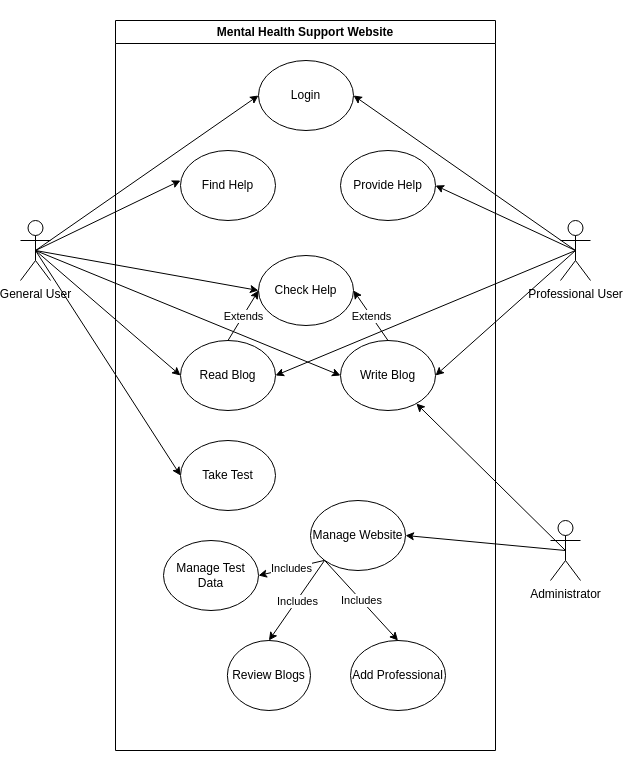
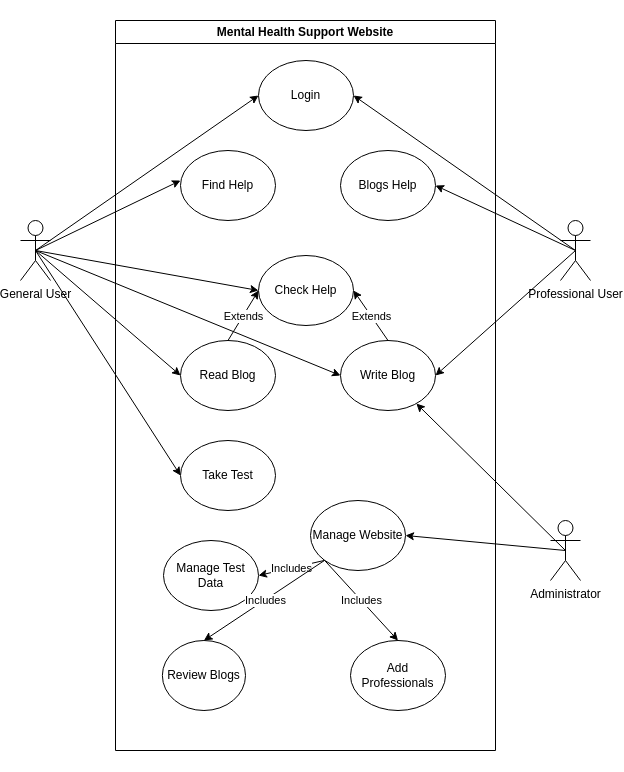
  <mxCell id="0" />
  <mxCell id="1" parent="0" />
  <mxCell id="2" value="Mental Health Support Website" style="swimlane;whiteSpace=wrap;html=1;" vertex="1" parent="1"><mxGeometry x="115" y="20" width="380" height="730" as="geometry" /></mxCell>
  <mxCell id="3" value="Login" style="ellipse;whiteSpace=wrap;html=1;" vertex="1" parent="2"><mxGeometry x="143" y="40" width="95" height="70" as="geometry" /></mxCell>
  <mxCell id="4" value="Find Help" style="ellipse;whiteSpace=wrap;html=1;" vertex="1" parent="2"><mxGeometry x="65" y="130" width="95" height="70" as="geometry" /></mxCell>
  <mxCell id="5" value="Read Blog" style="ellipse;whiteSpace=wrap;html=1;" vertex="1" parent="2"><mxGeometry x="65" y="320" width="95" height="70" as="geometry" /></mxCell>
  <mxCell id="6" value="Write Blog" style="ellipse;whiteSpace=wrap;html=1;" vertex="1" parent="2"><mxGeometry x="225" y="320" width="95" height="70" as="geometry" /></mxCell>
- <mxCell id="7" value="Provide Help" style="ellipse;whiteSpace=wrap;html=1;" vertex="1" parent="2"><mxGeometry x="225" y="130" width="95" height="70" as="geometry" /></mxCell>
+ <mxCell id="7" value="Blogs Help" style="ellipse;whiteSpace=wrap;html=1;" vertex="1" parent="2"><mxGeometry x="225" y="130" width="95" height="70" as="geometry" /></mxCell>
  <mxCell id="8" value="Take Test" style="ellipse;whiteSpace=wrap;html=1;" vertex="1" parent="2"><mxGeometry x="65" y="420" width="95" height="70" as="geometry" /></mxCell>
  <mxCell id="9" value="Check Help" style="ellipse;whiteSpace=wrap;html=1;" vertex="1" parent="2"><mxGeometry x="143" y="235" width="95" height="70" as="geometry" /></mxCell>
  <mxCell id="10" value="" style="endArrow=classic;html=1;rounded=0;exitX=0.5;exitY=0;exitDx=0;exitDy=0;entryX=0;entryY=0.5;entryDx=0;entryDy=0;" edge="1" parent="2" source="5" target="9"><mxGeometry relative="1" as="geometry"><mxPoint x="205" y="310" as="sourcePoint" /><mxPoint x="305" y="310" as="targetPoint" /></mxGeometry></mxCell>
  <mxCell id="11" value="Extends" style="edgeLabel;resizable=0;html=1;align=center;verticalAlign=middle;" connectable="0" vertex="1" parent="10"><mxGeometry relative="1" as="geometry" /></mxCell>
  <mxCell id="12" value="" style="endArrow=classic;html=1;rounded=0;exitX=0.5;exitY=0;exitDx=0;exitDy=0;entryX=1;entryY=0.5;entryDx=0;entryDy=0;" edge="1" parent="2" source="6" target="9"><mxGeometry relative="1" as="geometry"><mxPoint x="235" y="290" as="sourcePoint" /><mxPoint x="335" y="290" as="targetPoint" /></mxGeometry></mxCell>
  <mxCell id="13" value="Extends" style="edgeLabel;resizable=0;html=1;align=center;verticalAlign=middle;" connectable="0" vertex="1" parent="12"><mxGeometry relative="1" as="geometry" /></mxCell>
  <mxCell id="14" value="Manage Website" style="ellipse;whiteSpace=wrap;html=1;" vertex="1" parent="2"><mxGeometry x="195" y="480" width="95" height="70" as="geometry" /></mxCell>
- <mxCell id="15" value="Review Blogs" style="ellipse;whiteSpace=wrap;html=1;aspect=fixed;" vertex="1" parent="2"><mxGeometry x="111.87" y="620" width="83.13" height="70" as="geometry" /></mxCell>
- <mxCell id="16" value="Add Professional" style="ellipse;whiteSpace=wrap;html=1;" vertex="1" parent="2"><mxGeometry x="235" y="620" width="95" height="70" as="geometry" /></mxCell>
+ <mxCell id="15" value="Review Blogs" style="ellipse;whiteSpace=wrap;html=1;aspect=fixed;" vertex="1" parent="2"><mxGeometry x="46.87" y="620" width="83.13" height="70" as="geometry" /></mxCell>
+ <mxCell id="16" value="Add Professionals" style="ellipse;whiteSpace=wrap;html=1;" vertex="1" parent="2"><mxGeometry x="235" y="620" width="95" height="70" as="geometry" /></mxCell>
  <mxCell id="17" value="Manage Test Data" style="ellipse;whiteSpace=wrap;html=1;" vertex="1" parent="2"><mxGeometry x="48" y="520" width="95" height="70" as="geometry" /></mxCell>
  <mxCell id="18" value="" style="endArrow=classic;html=1;rounded=0;exitX=0;exitY=1;exitDx=0;exitDy=0;entryX=1;entryY=0.5;entryDx=0;entryDy=0;" edge="1" parent="2" source="14" target="17"><mxGeometry relative="1" as="geometry"><mxPoint x="-65" y="660" as="sourcePoint" /><mxPoint x="35" y="660" as="targetPoint" /></mxGeometry></mxCell>
  <mxCell id="19" value="Includes" style="edgeLabel;resizable=0;html=1;align=center;verticalAlign=middle;" connectable="0" vertex="1" parent="18"><mxGeometry relative="1" as="geometry" /></mxCell>
  <mxCell id="20" value="" style="endArrow=classic;html=1;rounded=0;exitX=0;exitY=1;exitDx=0;exitDy=0;entryX=0.5;entryY=0;entryDx=0;entryDy=0;" edge="1" parent="2" source="14" target="16"><mxGeometry relative="1" as="geometry"><mxPoint x="-65" y="660" as="sourcePoint" /><mxPoint x="35" y="660" as="targetPoint" /></mxGeometry></mxCell>
  <mxCell id="21" value="Includes" style="edgeLabel;resizable=0;html=1;align=center;verticalAlign=middle;" connectable="0" vertex="1" parent="20"><mxGeometry relative="1" as="geometry" /></mxCell>
  <mxCell id="22" value="" style="endArrow=classic;html=1;rounded=0;exitX=0;exitY=1;exitDx=0;exitDy=0;entryX=0.5;entryY=0;entryDx=0;entryDy=0;" edge="1" parent="2" source="14" target="15"><mxGeometry relative="1" as="geometry"><mxPoint x="205" y="550" as="sourcePoint" /><mxPoint x="35" y="660" as="targetPoint" /></mxGeometry></mxCell>
  <mxCell id="23" value="Includes" style="edgeLabel;resizable=0;html=1;align=center;verticalAlign=middle;" connectable="0" vertex="1" parent="22"><mxGeometry relative="1" as="geometry" /></mxCell>
  <mxCell id="24" value="General User" style="shape=umlActor;verticalLabelPosition=bottom;verticalAlign=top;html=1;outlineConnect=0;" vertex="1" parent="1"><mxGeometry x="20" y="220" width="30" height="60" as="geometry" /></mxCell>
  <mxCell id="25" value="Professional User" style="shape=umlActor;verticalLabelPosition=bottom;verticalAlign=top;html=1;outlineConnect=0;" vertex="1" parent="1"><mxGeometry x="560" y="220" width="30" height="60" as="geometry" /></mxCell>
  <mxCell id="26" value="Administrator" style="shape=umlActor;verticalLabelPosition=bottom;verticalAlign=top;html=1;outlineConnect=0;" vertex="1" parent="1"><mxGeometry x="550" y="520" width="30" height="60" as="geometry" /></mxCell>
  <mxCell id="27" value="" style="endArrow=classic;html=1;rounded=0;exitX=0.5;exitY=0.5;exitDx=0;exitDy=0;exitPerimeter=0;entryX=0;entryY=0.5;entryDx=0;entryDy=0;" edge="1" parent="1" source="24" target="3"><mxGeometry width="50" height="50" relative="1" as="geometry"><mxPoint x="350" y="420" as="sourcePoint" /><mxPoint x="400" y="370" as="targetPoint" /></mxGeometry></mxCell>
  <mxCell id="28" value="" style="endArrow=classic;html=1;rounded=0;entryX=0;entryY=0.429;entryDx=0;entryDy=0;entryPerimeter=0;exitX=0.5;exitY=0.5;exitDx=0;exitDy=0;exitPerimeter=0;" edge="1" parent="1" source="24" target="4"><mxGeometry width="50" height="50" relative="1" as="geometry"><mxPoint x="350" y="420" as="sourcePoint" /><mxPoint x="400" y="370" as="targetPoint" /></mxGeometry></mxCell>
  <mxCell id="29" value="" style="endArrow=classic;html=1;rounded=0;exitX=0.5;exitY=0.5;exitDx=0;exitDy=0;exitPerimeter=0;entryX=0;entryY=0.5;entryDx=0;entryDy=0;" edge="1" parent="1" source="24" target="5"><mxGeometry width="50" height="50" relative="1" as="geometry"><mxPoint x="350" y="420" as="sourcePoint" /><mxPoint x="400" y="370" as="targetPoint" /></mxGeometry></mxCell>
  <mxCell id="30" value="" style="endArrow=classic;html=1;rounded=0;exitX=0.5;exitY=0.5;exitDx=0;exitDy=0;exitPerimeter=0;entryX=0;entryY=0.5;entryDx=0;entryDy=0;" edge="1" parent="1" source="24" target="6"><mxGeometry width="50" height="50" relative="1" as="geometry"><mxPoint x="350" y="420" as="sourcePoint" /><mxPoint x="400" y="370" as="targetPoint" /></mxGeometry></mxCell>
  <mxCell id="31" value="" style="endArrow=classic;html=1;rounded=0;exitX=0.5;exitY=0.5;exitDx=0;exitDy=0;exitPerimeter=0;entryX=0;entryY=0.5;entryDx=0;entryDy=0;" edge="1" parent="1" source="24" target="8"><mxGeometry width="50" height="50" relative="1" as="geometry"><mxPoint x="350" y="420" as="sourcePoint" /><mxPoint x="400" y="370" as="targetPoint" /></mxGeometry></mxCell>
  <mxCell id="32" value="" style="endArrow=classic;html=1;rounded=0;exitX=0.5;exitY=0.5;exitDx=0;exitDy=0;exitPerimeter=0;entryX=1;entryY=0.5;entryDx=0;entryDy=0;" edge="1" parent="1" source="25" target="3"><mxGeometry width="50" height="50" relative="1" as="geometry"><mxPoint x="350" y="460" as="sourcePoint" /><mxPoint x="400" as="targetPoint" y="410" /></mxGeometry></mxCell>
  <mxCell id="33" value="" style="endArrow=classic;html=1;rounded=0;exitX=0.5;exitY=0.5;exitDx=0;exitDy=0;exitPerimeter=0;entryX=1;entryY=0.5;entryDx=0;entryDy=0;" edge="1" parent="1" source="25" target="7"><mxGeometry width="50" height="50" relative="1" as="geometry"><mxPoint x="350" y="460" as="sourcePoint" /><mxPoint x="400" as="targetPoint" y="410" /></mxGeometry></mxCell>
- <mxCell id="34" value="" style="endArrow=classic;html=1;rounded=0;exitX=0.5;exitY=0.5;exitDx=0;exitDy=0;exitPerimeter=0;entryX=1;entryY=0.5;entryDx=0;entryDy=0;" edge="1" parent="1" source="25" target="5"><mxGeometry width="50" height="50" relative="1" as="geometry"><mxPoint x="350" y="460" as="sourcePoint" /><mxPoint x="400" as="targetPoint" y="410" /></mxGeometry></mxCell>
  <mxCell id="35" value="" style="endArrow=classic;html=1;rounded=0;exitX=0.5;exitY=0.5;exitDx=0;exitDy=0;exitPerimeter=0;entryX=1;entryY=0.5;entryDx=0;entryDy=0;" edge="1" parent="1" source="25" target="6"><mxGeometry width="50" height="50" relative="1" as="geometry"><mxPoint x="350" y="460" as="sourcePoint" /><mxPoint x="400" as="targetPoint" y="410" /></mxGeometry></mxCell>
  <mxCell id="36" value="" style="endArrow=classic;html=1;rounded=0;exitX=0.5;exitY=0.5;exitDx=0;exitDy=0;exitPerimeter=0;entryX=0;entryY=0.5;entryDx=0;entryDy=0;" edge="1" parent="1" source="24" target="9"><mxGeometry width="50" height="50" relative="1" as="geometry"><mxPoint x="350" y="460" as="sourcePoint" /><mxPoint x="400" as="targetPoint" y="410" /></mxGeometry></mxCell>
  <mxCell id="37" value="" style="endArrow=classic;html=1;rounded=0;exitX=0.5;exitY=0.5;exitDx=0;exitDy=0;exitPerimeter=0;entryX=1;entryY=0.5;entryDx=0;entryDy=0;" edge="1" parent="1" source="26" target="14"><mxGeometry width="50" height="50" relative="1" as="geometry"><mxPoint x="250" y="660" as="sourcePoint" /><mxPoint x="300" y="610" as="targetPoint" /></mxGeometry></mxCell>
  <mxCell id="38" value="" style="endArrow=classic;html=1;rounded=0;exitX=0.5;exitY=0.5;exitDx=0;exitDy=0;exitPerimeter=0;" edge="1" parent="1" source="26" target="6"><mxGeometry width="50" height="50" relative="1" as="geometry"><mxPoint x="250" y="660" as="sourcePoint" /><mxPoint x="300" y="610" as="targetPoint" /></mxGeometry></mxCell>
